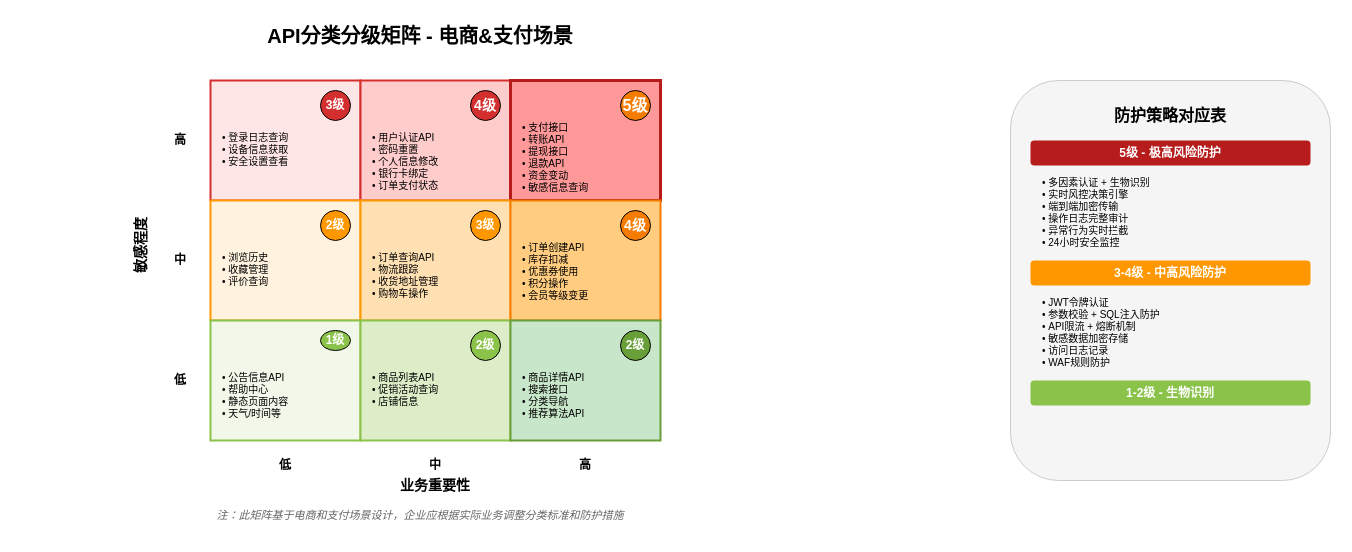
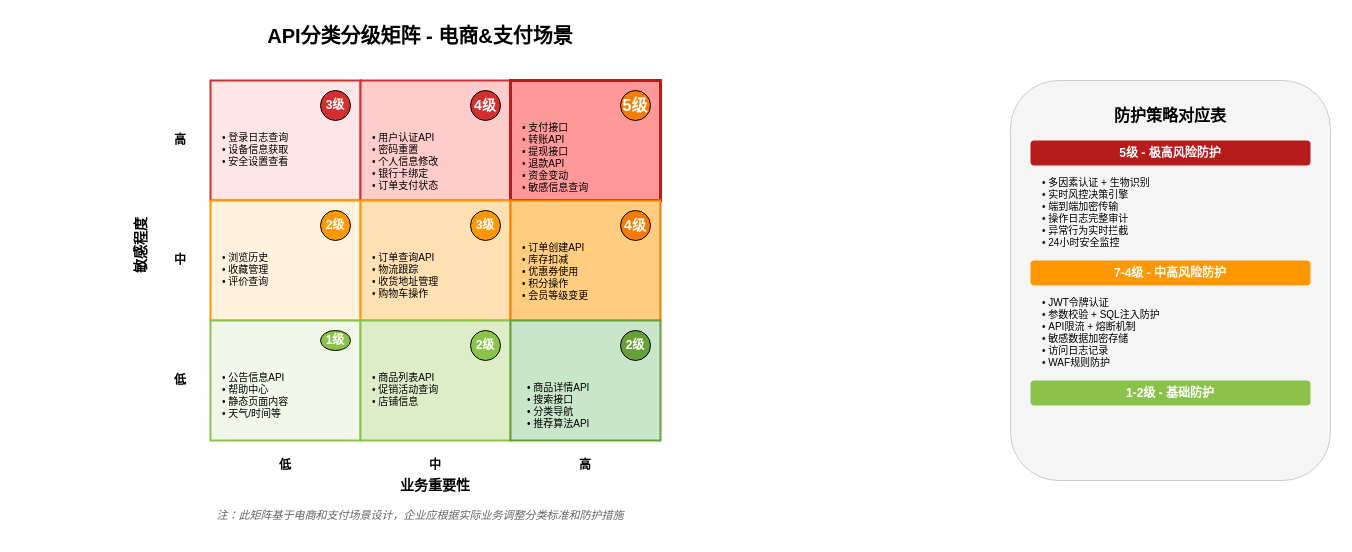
  <mxCell id="0" />
  <mxCell id="1" parent="0" />
  <mxCell id="2" value="API分类分级矩阵 - 电商&amp;支付场景" style="text;html=1;strokeColor=none;fillColor=none;align=center;verticalAlign=middle;whiteSpace=wrap;rounded=0;fontSize=20;fontStyle=1;" parent="1" vertex="1"><mxGeometry x="235" y="20" width="370" height="30" as="geometry" /></mxCell>
  <mxCell id="3" value="敏感程度" style="text;html=1;strokeColor=none;fillColor=none;align=center;verticalAlign=middle;whiteSpace=wrap;rounded=0;fontSize=14;fontStyle=1;rotation=-90;" parent="1" vertex="1"><mxGeometry x="110" y="230" width="60" height="30" as="geometry" /></mxCell>
  <mxCell id="4" value="业务重要性" style="text;html=1;strokeColor=none;fillColor=none;align=center;verticalAlign=middle;whiteSpace=wrap;rounded=0;fontSize=14;fontStyle=1;" parent="1" vertex="1"><mxGeometry x="385" y="470" width="100" height="30" as="geometry" /></mxCell>
  <mxCell id="5" value="" style="rounded=0;whiteSpace=wrap;html=1;fillColor=#FFE6E6;strokeColor=#D32F2F;strokeWidth=2;" parent="1" vertex="1"><mxGeometry x="210" y="80" width="150" height="120" as="geometry" /></mxCell>
  <mxCell id="6" value="" style="rounded=0;whiteSpace=wrap;html=1;fillColor=#FFCCCC;strokeColor=#D32F2F;strokeWidth=2;" parent="1" vertex="1"><mxGeometry x="360" y="80" width="150" height="120" as="geometry" /></mxCell>
  <mxCell id="7" value="" style="rounded=0;whiteSpace=wrap;html=1;fillColor=#FF9999;strokeColor=#B71C1C;strokeWidth=3;" parent="1" vertex="1"><mxGeometry x="510" y="80" width="150" height="120" as="geometry" /></mxCell>
  <mxCell id="8" value="" style="rounded=0;whiteSpace=wrap;html=1;fillColor=#FFF3E0;strokeColor=#FF9800;strokeWidth=2;" parent="1" vertex="1"><mxGeometry x="210" y="200" width="150" height="120" as="geometry" /></mxCell>
  <mxCell id="9" value="" style="rounded=0;whiteSpace=wrap;html=1;fillColor=#FFE0B2;strokeColor=#FF9800;strokeWidth=2;" parent="1" vertex="1"><mxGeometry x="360" y="200" width="150" height="120" as="geometry" /></mxCell>
  <mxCell id="10" value="" style="rounded=0;whiteSpace=wrap;html=1;fillColor=#FFCC80;strokeColor=#F57C00;strokeWidth=2;" parent="1" vertex="1"><mxGeometry x="510" y="200" width="150" height="120" as="geometry" /></mxCell>
  <mxCell id="11" value="" style="rounded=0;whiteSpace=wrap;html=1;fillColor=#F1F8E9;strokeColor=#8BC34A;strokeWidth=2;" parent="1" vertex="1"><mxGeometry x="210" y="320" width="150" height="120" as="geometry" /></mxCell>
  <mxCell id="12" value="" style="rounded=0;whiteSpace=wrap;html=1;fillColor=#DCEDC8;strokeColor=#8BC34A;strokeWidth=2;" parent="1" vertex="1"><mxGeometry x="360" y="320" width="150" height="120" as="geometry" /></mxCell>
  <mxCell id="13" value="" style="rounded=0;whiteSpace=wrap;html=1;fillColor=#C8E6C9;strokeColor=#689F38;strokeWidth=2;" parent="1" vertex="1"><mxGeometry x="510" y="320" width="150" height="120" as="geometry" /></mxCell>
  <mxCell id="14" value="高" style="text;html=1;strokeColor=none;fillColor=none;align=center;verticalAlign=middle;whiteSpace=wrap;rounded=0;fontSize=12;fontStyle=1;" parent="1" vertex="1"><mxGeometry x="150" y="125" width="60" height="30" as="geometry" /></mxCell>
  <mxCell id="15" value="中" style="text;html=1;strokeColor=none;fillColor=none;align=center;verticalAlign=middle;whiteSpace=wrap;rounded=0;fontSize=12;fontStyle=1;" parent="1" vertex="1"><mxGeometry x="150" y="245" width="60" height="30" as="geometry" /></mxCell>
  <mxCell id="16" value="低" style="text;html=1;strokeColor=none;fillColor=none;align=center;verticalAlign=middle;whiteSpace=wrap;rounded=0;fontSize=12;fontStyle=1;" parent="1" vertex="1"><mxGeometry x="150" y="365" width="60" height="30" as="geometry" /></mxCell>
  <mxCell id="17" value="低" style="text;html=1;strokeColor=none;fillColor=none;align=center;verticalAlign=middle;whiteSpace=wrap;rounded=0;fontSize=12;fontStyle=1;" parent="1" vertex="1"><mxGeometry x="255" y="450" width="60" height="30" as="geometry" /></mxCell>
  <mxCell id="18" value="中" style="text;html=1;strokeColor=none;fillColor=none;align=center;verticalAlign=middle;whiteSpace=wrap;rounded=0;fontSize=12;fontStyle=1;" parent="1" vertex="1"><mxGeometry x="405" y="450" width="60" height="30" as="geometry" /></mxCell>
  <mxCell id="19" value="高" style="text;html=1;strokeColor=none;fillColor=none;align=center;verticalAlign=middle;whiteSpace=wrap;rounded=0;fontSize=12;fontStyle=1;" parent="1" vertex="1"><mxGeometry x="555" y="450" width="60" height="30" as="geometry" /></mxCell>
  <mxCell id="20" value="5级" style="ellipse;whiteSpace=wrap;html=1;fillColor=#f57c00;fontColor=white;fontSize=16;fontStyle=1;" parent="1" vertex="1"><mxGeometry x="620" y="90" width="30" height="30" as="geometry" /></mxCell>
  <mxCell id="21" value="• 支付接口&#10;• 转账API&#10;• 提现接口&#10;• 退款API&#10;• 资金变动&#10;• 敏感信息查询" style="text;html=1;strokeColor=none;fillColor=none;align=left;verticalAlign=top;whiteSpace=wrap;rounded=0;fontSize=10;" parent="1" vertex="1"><mxGeometry x="520" y="115" width="130" height="70" as="geometry" /></mxCell>
  <mxCell id="22" value="4级" style="ellipse;whiteSpace=wrap;html=1;fillColor=#D32F2F;fontColor=white;fontSize=14;fontStyle=1;" parent="1" vertex="1"><mxGeometry x="470" y="90" width="30" height="30" as="geometry" /></mxCell>
  <mxCell id="23" value="• 用户认证API&#10;• 密码重置&#10;• 个人信息修改&#10;• 银行卡绑定&#10;• 订单支付状态" style="text;html=1;strokeColor=none;fillColor=none;align=left;verticalAlign=top;whiteSpace=wrap;rounded=0;fontSize=10;" parent="1" vertex="1"><mxGeometry x="370" y="125" width="130" height="70" as="geometry" /></mxCell>
  <mxCell id="24" value="4级" style="ellipse;whiteSpace=wrap;html=1;fillColor=#F57C00;fontColor=white;fontSize=14;fontStyle=1;" parent="1" vertex="1"><mxGeometry x="620" y="210" width="30" height="30" as="geometry" /></mxCell>
  <mxCell id="25" value="• 订单创建API&#10;• 库存扣减&#10;• 优惠券使用&#10;• 积分操作&#10;• 会员等级变更" style="text;html=1;strokeColor=none;fillColor=none;align=left;verticalAlign=top;whiteSpace=wrap;rounded=0;fontSize=10;" parent="1" vertex="1"><mxGeometry x="520" y="235" width="130" height="70" as="geometry" /></mxCell>
  <mxCell id="26" value="3级" style="ellipse;whiteSpace=wrap;html=1;fillColor=#D32F2F;fontColor=white;fontSize=12;fontStyle=1;" parent="1" vertex="1"><mxGeometry x="320" y="90" width="30" height="30" as="geometry" /></mxCell>
  <mxCell id="27" value="• 登录日志查询&#10;• 设备信息获取&#10;• 安全设置查看" style="text;html=1;strokeColor=none;fillColor=none;align=left;verticalAlign=top;whiteSpace=wrap;rounded=0;fontSize=10;" parent="1" vertex="1"><mxGeometry x="220" y="125" width="130" height="50" as="geometry" /></mxCell>
  <mxCell id="28" value="3级" style="ellipse;whiteSpace=wrap;html=1;fillColor=#FF9800;fontColor=white;fontSize=12;fontStyle=1;" parent="1" vertex="1"><mxGeometry x="470" y="210" width="30" height="30" as="geometry" /></mxCell>
  <mxCell id="29" value="• 订单查询API&#10;• 物流跟踪&#10;• 收货地址管理&#10;• 购物车操作" style="text;html=1;strokeColor=none;fillColor=none;align=left;verticalAlign=top;whiteSpace=wrap;rounded=0;fontSize=10;" parent="1" vertex="1"><mxGeometry x="370" y="245" width="130" height="60" as="geometry" /></mxCell>
  <mxCell id="30" value="2级" style="ellipse;whiteSpace=wrap;html=1;fillColor=#689F38;fontColor=white;fontSize=12;fontStyle=1;" parent="1" vertex="1"><mxGeometry x="620" y="330" width="30" height="30" as="geometry" /></mxCell>
- <mxCell id="31" value="• 商品详情API&#10;• 搜索接口&#10;• 分类导航&#10;• 推荐算法API" style="text;html=1;strokeColor=none;fillColor=none;align=left;verticalAlign=top;whiteSpace=wrap;rounded=0;fontSize=10;" parent="1" vertex="1"><mxGeometry x="520" y="365" width="130" height="60" as="geometry" /></mxCell>
+ <mxCell id="31" value="• 商品详情API&#10;• 搜索接口&#10;• 分类导航&#10;• 推荐算法API" style="text;html=1;strokeColor=none;fillColor=none;align=left;verticalAlign=top;whiteSpace=wrap;rounded=0;fontSize=10;" parent="1" vertex="1"><mxGeometry x="525" y="375" width="130" height="60" as="geometry" /></mxCell>
  <mxCell id="32" value="2级" style="ellipse;whiteSpace=wrap;html=1;fillColor=#FF9800;fontColor=white;fontSize=12;fontStyle=1;" parent="1" vertex="1"><mxGeometry x="320" y="210" width="30" height="30" as="geometry" /></mxCell>
  <mxCell id="33" value="• 浏览历史&#10;• 收藏管理&#10;• 评价查询" style="text;html=1;strokeColor=none;fillColor=none;align=left;verticalAlign=top;whiteSpace=wrap;rounded=0;fontSize=10;" parent="1" vertex="1"><mxGeometry x="220" y="245" width="130" height="50" as="geometry" /></mxCell>
  <mxCell id="34" value="2级" style="ellipse;whiteSpace=wrap;html=1;fillColor=#8BC34A;fontColor=white;fontSize=12;fontStyle=1;" parent="1" vertex="1"><mxGeometry x="470" y="330" width="30" height="30" as="geometry" /></mxCell>
  <mxCell id="35" value="• 商品列表API&#10;• 促销活动查询&#10;• 店铺信息" style="text;html=1;strokeColor=none;fillColor=none;align=left;verticalAlign=top;whiteSpace=wrap;rounded=0;fontSize=10;" parent="1" vertex="1"><mxGeometry x="370" y="365" width="130" height="50" as="geometry" /></mxCell>
  <mxCell id="36" value="1级" style="ellipse;whiteSpace=wrap;html=1;fillColor=#8BC34A;fontColor=white;fontSize=12;fontStyle=1;" parent="1" vertex="1"><mxGeometry x="320" y="330" width="30" height="20" as="geometry" /></mxCell>
  <mxCell id="37" value="• 公告信息API&#10;• 帮助中心&#10;• 静态页面内容&#10;• 天气/时间等" style="text;html=1;strokeColor=none;fillColor=none;align=left;verticalAlign=top;whiteSpace=wrap;rounded=0;fontSize=10;" parent="1" vertex="1"><mxGeometry x="220" y="365" width="130" height="60" as="geometry" /></mxCell>
  <mxCell id="38" value="" style="rounded=1;whiteSpace=wrap;html=1;fillColor=#F5F5F5;strokeColor=#CCCCCC;" parent="1" vertex="1"><mxGeometry x="1010" y="80" width="320" height="400" as="geometry" /></mxCell>
  <mxCell id="39" value="防护策略对应表" style="text;html=1;strokeColor=none;fillColor=none;align=center;verticalAlign=middle;whiteSpace=wrap;rounded=0;fontSize=16;fontStyle=1;" parent="1" vertex="1"><mxGeometry x="1030" y="100" width="280" height="30" as="geometry" /></mxCell>
  <mxCell id="40" value="5级 - 极高风险防护" style="text;html=1;strokeColor=none;fillColor=#B71C1C;fontColor=white;align=center;verticalAlign=middle;whiteSpace=wrap;rounded=1;fontSize=12;fontStyle=1;" parent="1" vertex="1"><mxGeometry x="1030" y="140" width="280" height="25" as="geometry" /></mxCell>
  <mxCell id="41" value="• 多因素认证 + 生物识别&#10;• 实时风控决策引擎&#10;• 端到端加密传输&#10;• 操作日志完整审计&#10;• 异常行为实时拦截&#10;• 24小时安全监控" style="text;html=1;strokeColor=none;fillColor=none;align=left;verticalAlign=top;whiteSpace=wrap;rounded=0;fontSize=10;" parent="1" vertex="1"><mxGeometry x="1040" y="170" width="260" height="85" as="geometry" /></mxCell>
- <mxCell id="42" value="3-4级 - 中高风险防护" style="text;html=1;strokeColor=none;fillColor=#FF9800;fontColor=white;align=center;verticalAlign=middle;whiteSpace=wrap;rounded=1;fontSize=12;fontStyle=1;" parent="1" vertex="1"><mxGeometry x="1030" y="260" width="280" height="25" as="geometry" /></mxCell>
+ <mxCell id="42" value="7-4级 - 中高风险防护" style="text;html=1;strokeColor=none;fillColor=#FF9800;fontColor=white;align=center;verticalAlign=middle;whiteSpace=wrap;rounded=1;fontSize=12;fontStyle=1;" parent="1" vertex="1"><mxGeometry x="1030" y="260" width="280" height="25" as="geometry" /></mxCell>
  <mxCell id="43" value="• JWT令牌认证&#10;• 参数校验 + SQL注入防护&#10;• API限流 + 熔断机制&#10;• 敏感数据加密存储&#10;• 访问日志记录&#10;• WAF规则防护" style="text;html=1;strokeColor=none;fillColor=none;align=left;verticalAlign=top;whiteSpace=wrap;rounded=0;fontSize=10;" parent="1" vertex="1"><mxGeometry x="1040" y="290" width="260" height="85" as="geometry" /></mxCell>
- <mxCell id="44" value="1-2级 - 生物识别" style="text;html=1;strokeColor=none;fillColor=#8BC34A;fontColor=white;align=center;verticalAlign=middle;whiteSpace=wrap;rounded=1;fontSize=12;fontStyle=1;" parent="1" vertex="1"><mxGeometry x="1030" y="380" width="280" height="25" as="geometry" /></mxCell>
+ <mxCell id="44" value="1-2级 - 基础防护" style="text;html=1;strokeColor=none;fillColor=#8BC34A;fontColor=white;align=center;verticalAlign=middle;whiteSpace=wrap;rounded=1;fontSize=12;fontStyle=1;" parent="1" vertex="1"><mxGeometry x="1030" y="380" width="280" height="25" as="geometry" /></mxCell>
  <mxCell id="45" value="注：此矩阵基于电商和支付场景设计，企业应根据实际业务调整分类标准和防护措施" style="text;html=1;strokeColor=none;fillColor=none;align=center;verticalAlign=middle;whiteSpace=wrap;rounded=0;fontSize=11;fontStyle=2;fontColor=#666666;" parent="1" vertex="1"><mxGeometry x="20" y="500" width="800" height="30" as="geometry" /></mxCell>
